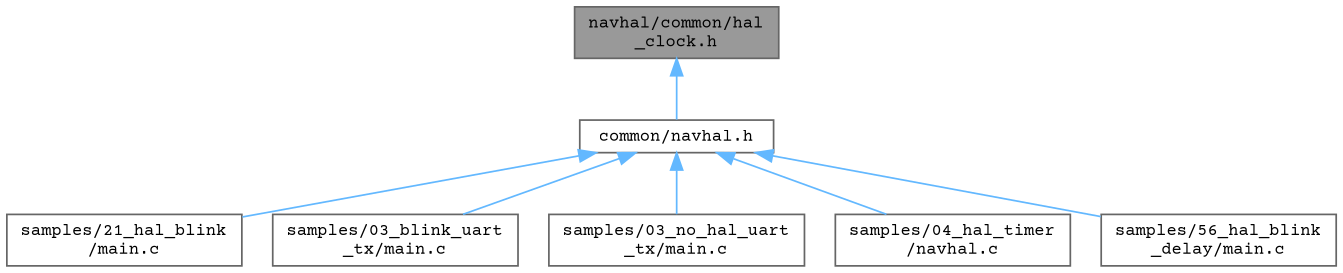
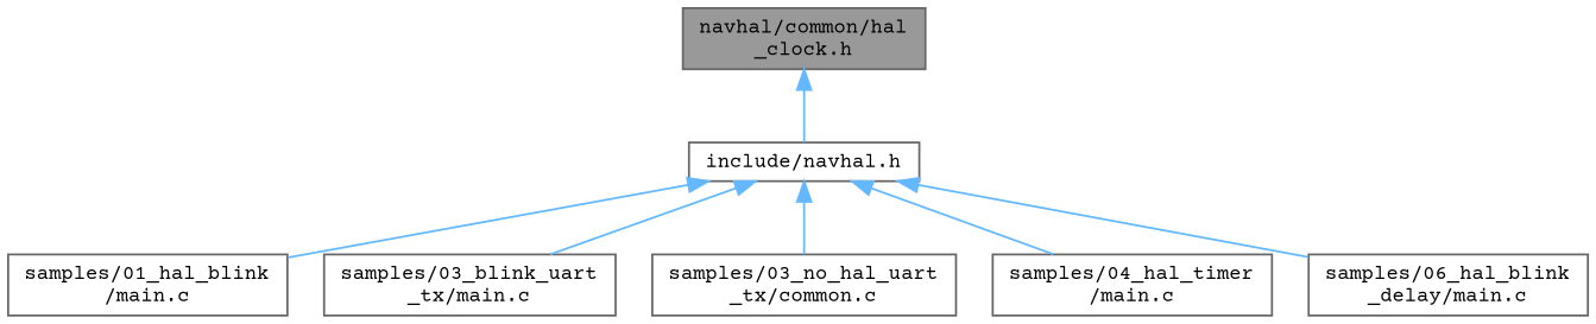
  digraph {
    fontname="Courier Prime"
    node [color=grey40 fillcolor=white fontname="Courier Prime" fontsize=10 shape=box style=filled]
    edge [color=steelblue1 dir=back fontname="Courier Prime" fontsize=10 labelfontname=Helvetica labelfontsize=10 style=solid]
    n1 [color=gray40 fillcolor=grey60 fontcolor=black height=0.2 label="navhal/common/hal\l_clock.h" width=0.4]
-   n2 [height=0.2 label="common/navhal.h" width=0.4]
-   n3 [height=0.2 label="samples/21_hal_blink\l/main.c" width=0.4]
+   n2 [height=0.2 label="include/navhal.h" width=0.4]
+   n3 [height=0.2 label="samples/01_hal_blink\l/main.c" width=0.4]
    n4 [height=0.2 label="samples/03_blink_uart\l_tx/main.c" width=0.4]
-   n5 [height=0.2 label="samples/03_no_hal_uart\l_tx/main.c" width=0.4]
-   n6 [height=0.2 label="samples/04_hal_timer\l/navhal.c" width=0.4]
-   n7 [height=0.2 label="samples/56_hal_blink\l_delay/main.c" width=0.4]
+   n5 [height=0.2 label="samples/03_no_hal_uart\l_tx/common.c" width=0.4]
+   n6 [height=0.2 label="samples/04_hal_timer\l/main.c" width=0.4]
+   n7 [height=0.2 label="samples/06_hal_blink\l_delay/main.c" width=0.4]
    n1 -> n2
    n2 -> n3
    n2 -> n4
    n2 -> n5
    n2 -> n6
    n2 -> n7
  }
